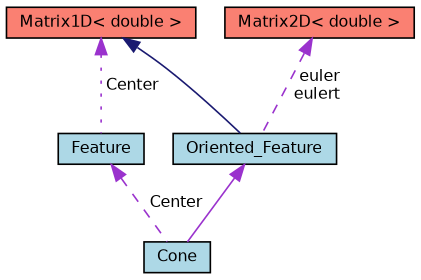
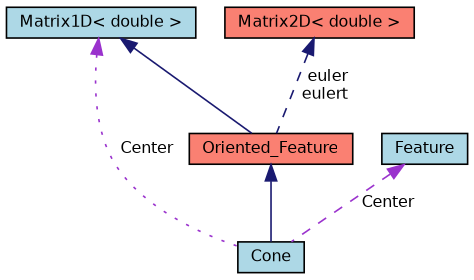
  digraph {
    node [color=black fillcolor=lightblue fontname=Helvetica fontsize=10 shape=record style=filled]
    edge [color=darkorchid3 dir=back fontname=Helvetica fontsize=10 labelfontname=Helvetica labelfontsize=10 style=solid]
    n1 [fontcolor=black height=0.2 label=Cone width=0.4]
-   n2 [height=0.2 label=Oriented_Feature width=0.4]
+   n2 [fillcolor=salmon height=0.2 label=Oriented_Feature width=0.4]
    n3 [height=0.2 label=Feature width=0.4]
-   n4 [fillcolor=salmon height=0.2 label="Matrix1D\< double \>" width=0.4]
+   n4 [height=0.2 label="Matrix1D\< double \>" width=0.4]
    n5 [fillcolor=salmon height=0.2 label="Matrix2D\< double \>" width=0.4]
-   n2 -> n1
+   n2 -> n1 [color=midnightblue]
    n3 -> n1 [label=" Center" style=dashed]
    n4 -> n2 [color=midnightblue]
-   n4 -> n3 [label=" Center" style=dotted]
-   n5 -> n2 [label=" euler\neulert" style=dashed]
+   n4 -> n1 [label=" Center" style=dotted]
+   n5 -> n2 [color=midnightblue label=" euler\neulert" style=dashed]
  }
